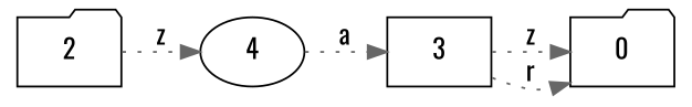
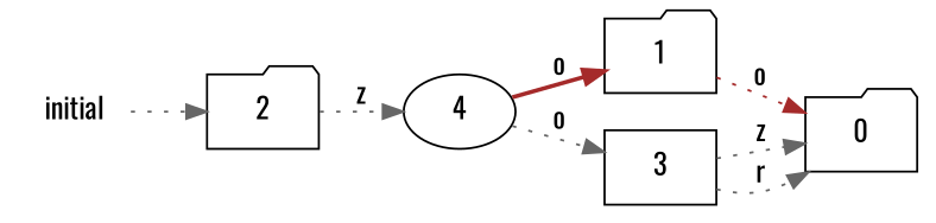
  digraph {
    fontname=Oswald
    rankdir=LR
    node [fontname=Oswald shape=folder]
    edge [color=gray40 fontname=Oswald style=dotted]
+   1
    0
    4 [shape=ellipse]
    2
    3 [shape=box]
-   4 -> 3 [label=a]
+   initial [shape=plaintext]
+   1 -> 0 [color=brown label=o]
+   4 -> 1 [color=brown label=o style=bold]
+   4 -> 3 [label=o]
    2 -> 4 [label=z]
    3 -> 0 [label=z]
    3 -> 0 [label=r]
+   initial -> 2
  }
